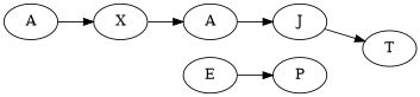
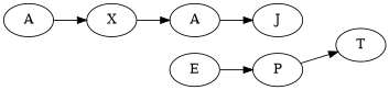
  digraph {
    rankdir=LR
    n1 [label=A]
    n2 [label=X]
    n3 [label=A]
    n4 [label=J]
    n5 [label=T]
    n6 [label=E]
    n7 [label=P]
    n1 -> n2
    n2 -> n3
    n3 -> n4
-   n4 -> n5
+   n7 -> n5
    n6 -> n7
  }
